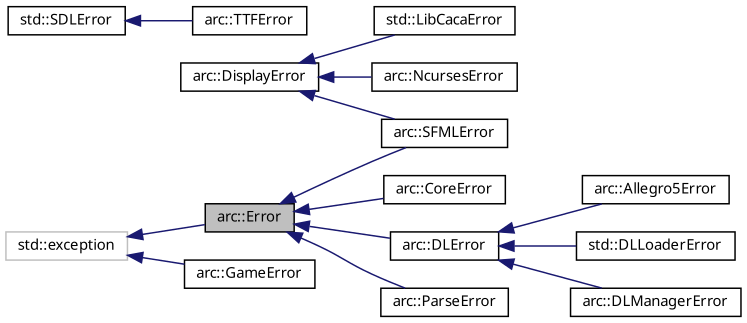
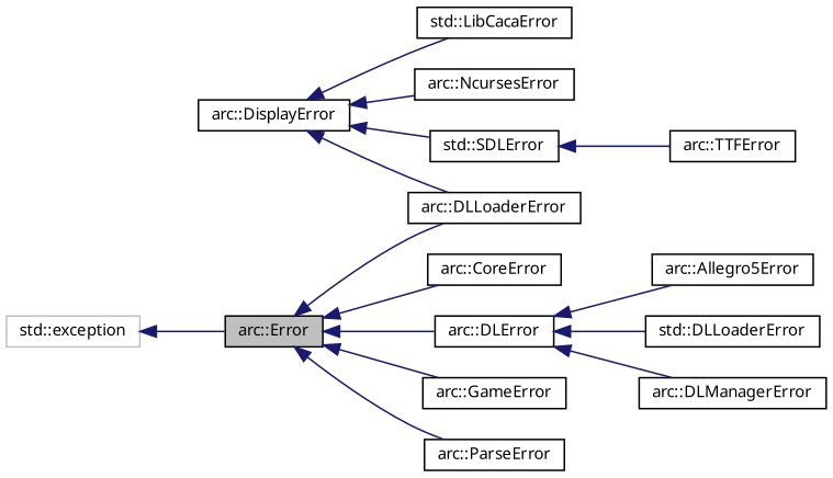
  digraph {
    fontname="Noto Sans"
    rankdir=LR
    node [color=black fillcolor=white fontname="Noto Sans" fontsize=10 shape=record style=filled]
    edge [color=midnightblue dir=back fontname="Noto Sans" fontsize=10 labelfontname=Helvetica labelfontsize=10 style=solid]
    n1 [fillcolor=grey75 fontcolor=black height=0.2 label="arc::Error" width=0.4]
    n2 [height=0.2 label="arc::CoreError" width=0.4]
    n3 [height=0.2 label="arc::DLError" width=0.4]
    n4 [height=0.2 label="arc::GameError" width=0.4]
    n5 [height=0.2 label="arc::ParseError" width=0.4]
-   n6 [height=0.2 label="arc::SFMLError" width=0.4]
+   n6 [height=0.2 label="arc::DLLoaderError" width=0.4]
    n7 [height=0.2 label="arc::DisplayError" width=0.4]
    n8 [height=0.2 label="std::LibCacaError" width=0.4]
    n9 [height=0.2 label="arc::NcursesError" width=0.4]
    n10 [height=0.2 label="std::SDLError" width=0.4]
    n11 [height=0.2 label="arc::Allegro5Error" width=0.4]
    n12 [height=0.2 label="std::DLLoaderError" width=0.4]
    n13 [height=0.2 label="arc::DLManagerError" width=0.4]
    n14 [color=grey75 height=0.2 label="std::exception" width=0.4]
    n15 [height=0.2 label="arc::TTFError" width=0.4]
    n1 -> n2
    n1 -> n3
-   n14 -> n4
+   n1 -> n4
    n1 -> n5
    n1 -> n6
    n3 -> n11
    n3 -> n12
    n3 -> n13
    n7 -> n6
    n7 -> n8
    n7 -> n9
+   n7 -> n10
    n10 -> n15
    n14 -> n1
  }
